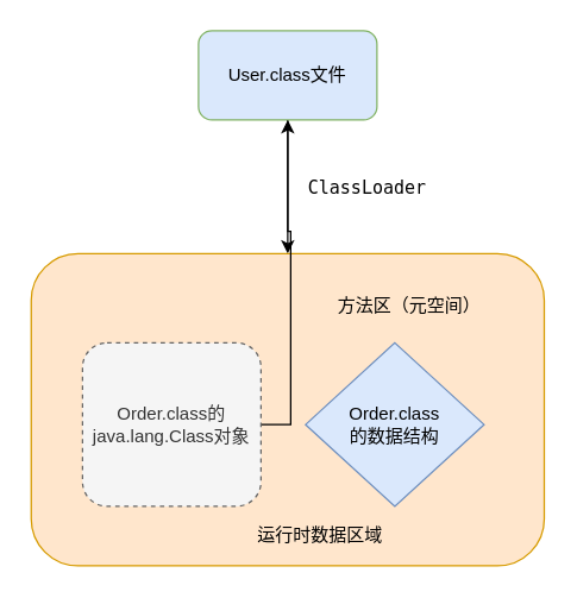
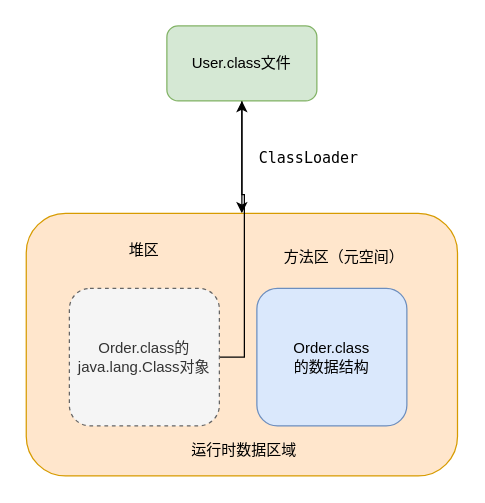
  <mxCell id="0" />
  <mxCell id="1" parent="0" />
  <mxCell id="2" style="edgeStyle=orthogonalEdgeStyle;rounded=0;orthogonalLoop=1;jettySize=auto;html=1;exitX=0.5;exitY=1;exitDx=0;exitDy=0;entryX=0.5;entryY=0;entryDx=0;entryDy=0;" edge="1" parent="1" source="3" target="4"><mxGeometry relative="1" as="geometry" /></mxCell>
- <mxCell id="3" value="User.class文件" style="rounded=1;whiteSpace=wrap;html=1;fillColor=#dae8fc;strokeColor=#82b366;" vertex="1" parent="1"><mxGeometry x="133" y="20" width="120" height="60" as="geometry" /></mxCell>
+ <mxCell id="3" value="User.class文件" style="rounded=1;whiteSpace=wrap;html=1;fillColor=#d5e8d4;strokeColor=#82b366;" vertex="1" parent="1"><mxGeometry x="133" y="20" width="120" height="60" as="geometry" /></mxCell>
  <mxCell id="4" value="" style="rounded=1;whiteSpace=wrap;html=1;fillColor=#ffe6cc;strokeColor=#d79b00;" vertex="1" parent="1"><mxGeometry x="20.5" y="170" width="345" height="210" as="geometry" /></mxCell>
  <mxCell id="5" style="edgeStyle=orthogonalEdgeStyle;rounded=0;orthogonalLoop=1;jettySize=auto;html=1;exitX=1;exitY=0.5;exitDx=0;exitDy=0;" edge="1" parent="1" source="6" target="3"><mxGeometry relative="1" as="geometry" /></mxCell>
  <mxCell id="6" value="Order.class的java.lang.Class对象" style="rounded=1;whiteSpace=wrap;html=1;fillColor=#f5f5f5;strokeColor=#666666;fontColor=#333333;dashed=1;" vertex="1" parent="1"><mxGeometry x="55" y="230" width="120" height="110" as="geometry" /></mxCell>
- <mxCell id="7" value="Order.class&lt;br&gt;的数据结构" style="rhombus;whiteSpace=wrap;html=1;fillColor=#dae8fc;strokeColor=#6c8ebf;" vertex="1" parent="1"><mxGeometry x="205" y="230" width="120" height="110" as="geometry" /></mxCell>
- <mxCell id="8" value="运行时数据区域" style="text;html=1;strokeColor=none;fillColor=none;align=center;verticalAlign=middle;whiteSpace=wrap;rounded=0;" vertex="1" parent="1"><mxGeometry x="160" y="350" width="110" height="20" as="geometry" /></mxCell>
+ <mxCell id="7" value="Order.class&lt;br&gt;的数据结构" style="rounded=1;whiteSpace=wrap;html=1;fillColor=#dae8fc;strokeColor=#6c8ebf;" vertex="1" parent="1"><mxGeometry x="205" y="230" width="120" height="110" as="geometry" /></mxCell>
+ <mxCell id="8" value="运行时数据区域" style="text;html=1;strokeColor=none;fillColor=none;align=center;verticalAlign=middle;whiteSpace=wrap;rounded=0;" vertex="1" parent="1"><mxGeometry x="140" y="350" width="110" height="20" as="geometry" /></mxCell>
+ <mxCell id="9" value="堆区" style="text;html=1;strokeColor=none;fillColor=none;align=center;verticalAlign=middle;whiteSpace=wrap;rounded=0;" vertex="1" parent="1"><mxGeometry x="95" y="190" width="40" height="20" as="geometry" /></mxCell>
  <mxCell id="10" value="方法区（元空间）" style="text;html=1;strokeColor=none;fillColor=none;align=center;verticalAlign=middle;whiteSpace=wrap;rounded=0;" vertex="1" parent="1"><mxGeometry x="205" y="200" width="140" height="10" as="geometry" /></mxCell>
  <mxCell id="11" value="&lt;pre&gt;ClassLoader&lt;/pre&gt;" style="text;whiteSpace=wrap;html=1;" vertex="1" parent="1"><mxGeometry x="205" y="100" width="90" height="40" as="geometry" /></mxCell>
